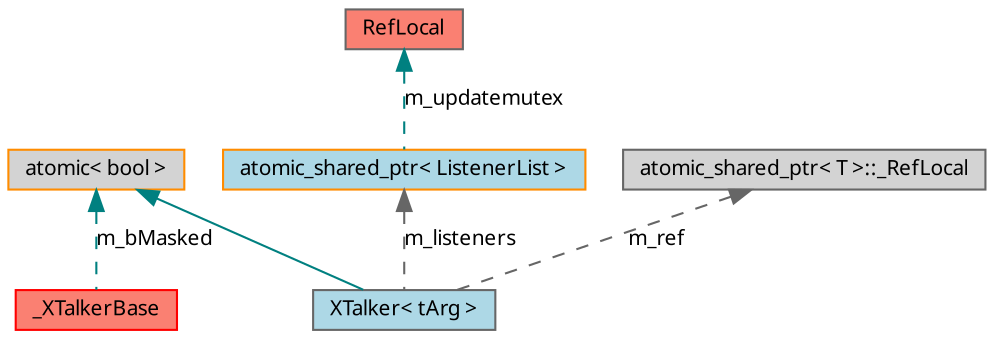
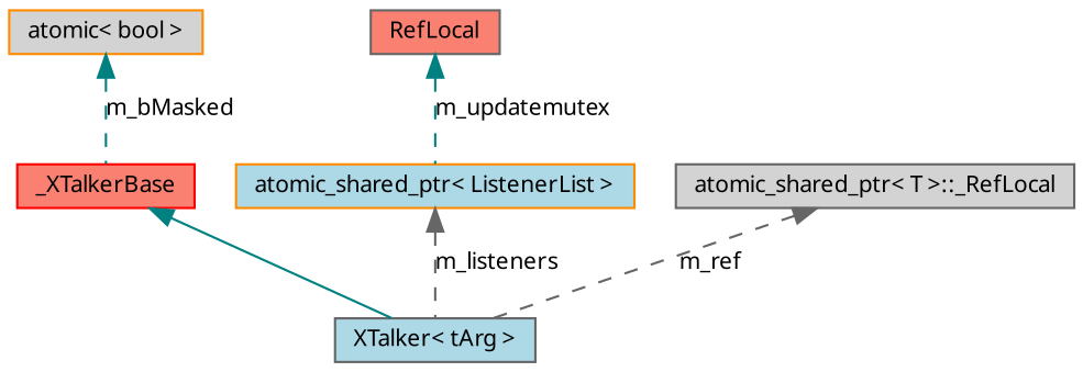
  digraph {
    node [color=gray40 fillcolor=lightblue fontname="FreeSans.ttf" fontsize=10 shape=record style=filled]
    edge [color=teal dir=back fontname="FreeSans.ttf" fontsize=10 labelfontname="FreeSans.ttf" labelfontsize=10 style=dashed]
    n1 [fontcolor=black height=0.2 label="XTalker\< tArg \>" width=0.4]
    n2 [color=red fillcolor=salmon height=0.2 label=_XTalkerBase width=0.4]
    n3 [color=darkorange fillcolor=lightgrey height=0.2 label="atomic\< bool \>" width=0.4]
    n4 [color=darkorange height=0.2 label="atomic_shared_ptr\< ListenerList \>" width=0.4]
    n5 [fillcolor=lightgrey height=0.2 label="atomic_shared_ptr\< T \>::_RefLocal" width=0.4]
    n6 [fillcolor=salmon height=0.2 label=RefLocal width=0.4]
-   n3 -> n1 [style=solid]
+   n2 -> n1 [style=solid]
    n3 -> n2 [label=m_bMasked]
    n4 -> n1 [color=gray40 label=m_listeners]
    n5 -> n1 [color=gray40 label=m_ref]
    n6 -> n4 [label=m_updatemutex]
  }
